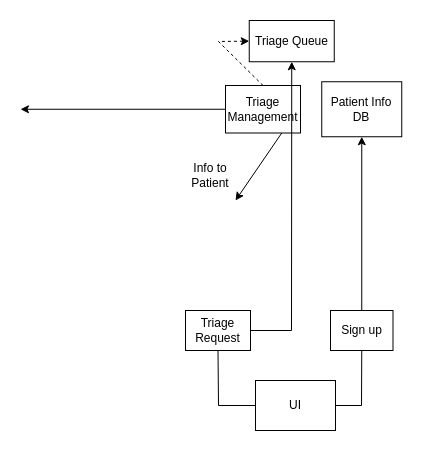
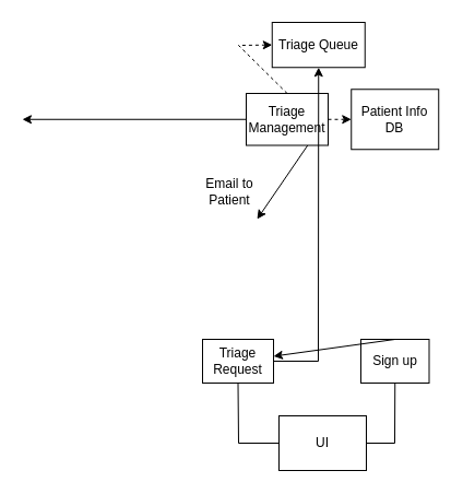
  <mxCell id="0" />
  <mxCell id="1" parent="0" />
  <mxCell id="2" value="Patient Info DB" style="rounded=0;whiteSpace=wrap;html=1;" vertex="1" parent="1"><mxGeometry x="321.25" y="81.25" width="80" height="55" as="geometry" /></mxCell>
  <mxCell id="3" value="Triage Management" style="rounded=0;whiteSpace=wrap;html=1;" vertex="1" parent="1"><mxGeometry x="225" y="85" width="75" height="47.5" as="geometry" /></mxCell>
  <mxCell id="4" value="Sign up" style="rounded=0;whiteSpace=wrap;html=1;" vertex="1" parent="1"><mxGeometry x="330" y="310" width="62.5" height="40" as="geometry" /></mxCell>
  <mxCell id="5" value="Triage Request" style="rounded=0;whiteSpace=wrap;html=1;" vertex="1" parent="1"><mxGeometry x="185" y="310" width="65" height="40" as="geometry" /></mxCell>
+ <mxCell id="6" value="" style="endArrow=classic;html=1;rounded=0;exitX=1;exitY=0.5;exitDx=0;exitDy=0;entryX=0;entryY=0.5;entryDx=0;entryDy=0;dashed=1;" edge="1" parent="1" source="3" target="2"><mxGeometry width="50" height="50" relative="1" as="geometry"><mxPoint x="250" y="111.25" as="sourcePoint" /><mxPoint x="300" y="61.25" as="targetPoint" /></mxGeometry></mxCell>
  <mxCell id="7" value="UI" style="rounded=0;whiteSpace=wrap;html=1;" vertex="1" parent="1"><mxGeometry x="255" y="380" width="80" height="50" as="geometry" /></mxCell>
  <mxCell id="8" value="" style="endArrow=none;html=1;rounded=0;exitX=0;exitY=0.5;exitDx=0;exitDy=0;entryX=0.5;entryY=1;entryDx=0;entryDy=0;" edge="1" parent="1" source="7" target="5"><mxGeometry width="50" height="50" relative="1" as="geometry"><mxPoint x="130" y="380" as="sourcePoint" /><mxPoint x="180" y="330" as="targetPoint" /><Array as="points"><mxPoint x="218" y="405" /></Array></mxGeometry></mxCell>
  <mxCell id="9" value="" style="endArrow=none;html=1;rounded=0;exitX=1;exitY=0.5;exitDx=0;exitDy=0;entryX=0.5;entryY=1;entryDx=0;entryDy=0;" edge="1" parent="1" source="7" target="4"><mxGeometry width="50" height="50" relative="1" as="geometry"><mxPoint x="130" y="380" as="sourcePoint" /><mxPoint x="180" y="330" as="targetPoint" /><Array as="points"><mxPoint x="361" y="405" /></Array></mxGeometry></mxCell>
  <mxCell id="10" value="" style="endArrow=classic;html=1;rounded=0;entryX=0.5;entryY=1;entryDx=0;entryDy=0;exitX=1;exitY=0.5;exitDx=0;exitDy=0;" edge="1" parent="1" source="5" target="15"><mxGeometry width="50" height="50" relative="1" as="geometry"><mxPoint x="200" y="270" as="sourcePoint" /><mxPoint x="250" y="220" as="targetPoint" /><Array as="points"><mxPoint x="291" y="330" /></Array></mxGeometry></mxCell>
- <mxCell id="11" value="" style="endArrow=classic;html=1;rounded=0;entryX=0.5;entryY=1;entryDx=0;entryDy=0;exitX=0.5;exitY=0;exitDx=0;exitDy=0;" edge="1" parent="1" source="4" target="2"><mxGeometry width="50" height="50" relative="1" as="geometry"><mxPoint x="200" y="270" as="sourcePoint" /><mxPoint x="250" y="220" as="targetPoint" /></mxGeometry></mxCell>
- <mxCell id="12" value="Info to Patient" style="text;html=1;align=center;verticalAlign=middle;whiteSpace=wrap;rounded=0;" vertex="1" parent="1"><mxGeometry x="180" y="160" width="60" height="30" as="geometry" /></mxCell>
+ <mxCell id="11" value="" style="endArrow=classic;html=1;rounded=0;exitX=0.5;exitY=0;exitDx=0;exitDy=0;" edge="1" parent="1" source="4" target="5"><mxGeometry width="50" height="50" relative="1" as="geometry"><mxPoint x="200" y="270" as="sourcePoint" /><mxPoint x="250" y="220" as="targetPoint" /></mxGeometry></mxCell>
+ <mxCell id="12" value="Email to Patient" style="text;html=1;align=center;verticalAlign=middle;whiteSpace=wrap;rounded=0;" vertex="1" parent="1"><mxGeometry x="180" y="160" width="60" height="30" as="geometry" /></mxCell>
  <mxCell id="13" value="" style="endArrow=classic;html=1;rounded=0;exitX=0;exitY=0.5;exitDx=0;exitDy=0;entryX=1;entryY=0.5;entryDx=0;entryDy=0;" edge="1" parent="1" source="3"><mxGeometry width="50" height="50" relative="1" as="geometry"><mxPoint x="200" y="270" as="sourcePoint" /><mxPoint x="20" y="108.75" as="targetPoint" /></mxGeometry></mxCell>
  <mxCell id="14" value="" style="endArrow=classic;html=1;rounded=0;exitX=0.75;exitY=1;exitDx=0;exitDy=0;" edge="1" parent="1" source="3"><mxGeometry width="50" height="50" relative="1" as="geometry"><mxPoint x="100" y="270" as="sourcePoint" /><mxPoint x="235" y="200" as="targetPoint" /></mxGeometry></mxCell>
  <mxCell id="15" value="Triage Queue" style="rounded=0;whiteSpace=wrap;html=1;" vertex="1" parent="1"><mxGeometry x="248.75" y="20" width="85" height="41.25" as="geometry" /></mxCell>
  <mxCell id="16" value="" style="endArrow=classic;html=1;rounded=0;exitX=0.5;exitY=0;exitDx=0;exitDy=0;entryX=0;entryY=0.5;entryDx=0;entryDy=0;dashed=1;" edge="1" parent="1" source="3" target="15"><mxGeometry width="50" height="50" relative="1" as="geometry"><mxPoint x="190" y="180" as="sourcePoint" /><mxPoint x="240" y="130" as="targetPoint" /><Array as="points"><mxPoint x="218" y="41" /></Array></mxGeometry></mxCell>
